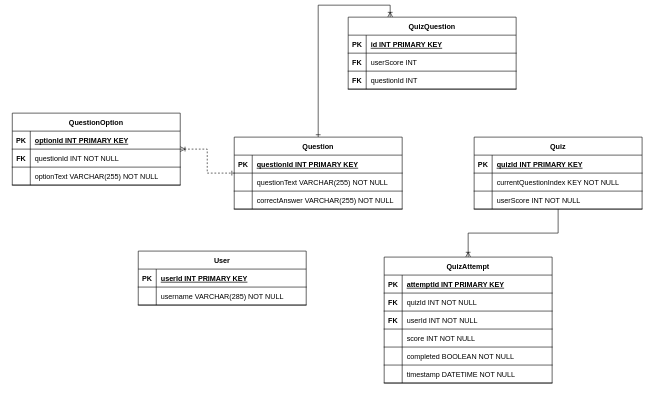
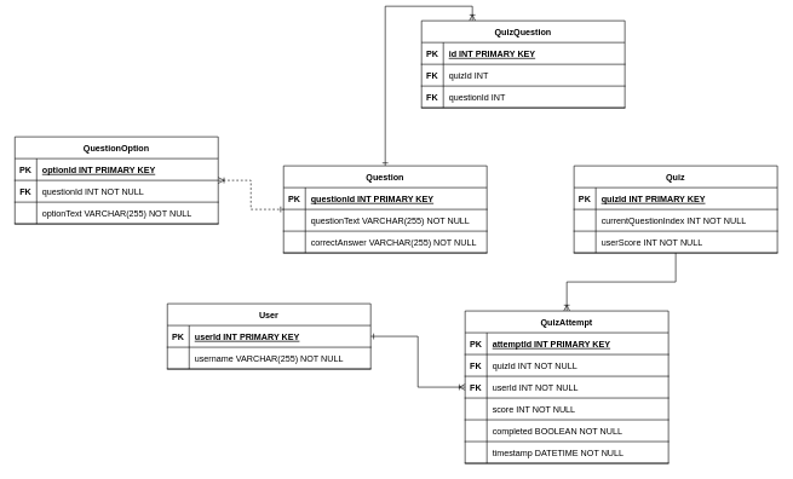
  <mxCell id="0" />
  <mxCell id="1" parent="0" />
  <mxCell id="2" style="edgeStyle=orthogonalEdgeStyle;rounded=0;orthogonalLoop=1;jettySize=auto;html=1;endArrow=ERoneToMany;endFill=0;startArrow=ERone;startFill=0;dashed=1;" parent="1" source="4" target="14" edge="1"><mxGeometry relative="1" as="geometry" /></mxCell>
  <mxCell id="3" style="edgeStyle=orthogonalEdgeStyle;rounded=0;orthogonalLoop=1;jettySize=auto;html=1;entryX=0.25;entryY=0;entryDx=0;entryDy=0;startArrow=ERone;startFill=0;endArrow=ERoneToMany;endFill=0;" parent="1" source="4" target="35" edge="1"><mxGeometry relative="1" as="geometry" /></mxCell>
  <mxCell id="4" value="Question" style="shape=table;startSize=30;container=1;collapsible=1;childLayout=tableLayout;fixedRows=1;rowLines=0;fontStyle=1;align=center;resizeLast=1;" parent="1" vertex="1"><mxGeometry x="390" y="220" width="280" height="120" as="geometry" /></mxCell>
  <mxCell id="5" value="" style="shape=partialRectangle;collapsible=0;dropTarget=0;pointerEvents=0;fillColor=none;points=[[0,0.5],[1,0.5]];portConstraint=eastwest;top=0;left=0;right=0;bottom=1;" parent="4" vertex="1"><mxGeometry y="30" width="280" height="30" as="geometry" /></mxCell>
  <mxCell id="6" value="PK" style="shape=partialRectangle;overflow=hidden;connectable=0;fillColor=none;top=0;left=0;bottom=0;right=0;fontStyle=1;" parent="5" vertex="1"><mxGeometry width="30" height="30" as="geometry"><mxRectangle width="30" height="30" as="alternateBounds" /></mxGeometry></mxCell>
  <mxCell id="7" value="questionId INT PRIMARY KEY " style="shape=partialRectangle;overflow=hidden;connectable=0;fillColor=none;top=0;left=0;bottom=0;right=0;align=left;spacingLeft=6;fontStyle=5;" parent="5" vertex="1"><mxGeometry x="30" width="250" height="30" as="geometry"><mxRectangle width="250" height="30" as="alternateBounds" /></mxGeometry></mxCell>
  <mxCell id="8" style="shape=partialRectangle;collapsible=0;dropTarget=0;pointerEvents=0;fillColor=none;points=[[0,0.5],[1,0.5]];portConstraint=eastwest;top=0;left=0;right=0;bottom=1;" parent="4" vertex="1"><mxGeometry y="60" width="280" height="30" as="geometry" /></mxCell>
  <mxCell id="9" style="shape=partialRectangle;overflow=hidden;connectable=0;fillColor=none;top=0;left=0;bottom=0;right=0;fontStyle=1;" parent="8" vertex="1"><mxGeometry width="30" height="30" as="geometry"><mxRectangle width="30" height="30" as="alternateBounds" /></mxGeometry></mxCell>
  <mxCell id="10" value="questionText VARCHAR(255) NOT NULL" style="shape=partialRectangle;overflow=hidden;connectable=0;fillColor=none;top=0;left=0;bottom=0;right=0;align=left;spacingLeft=6;fontStyle=0;" parent="8" vertex="1"><mxGeometry x="30" width="250" height="30" as="geometry"><mxRectangle width="250" height="30" as="alternateBounds" /></mxGeometry></mxCell>
  <mxCell id="11" style="shape=partialRectangle;collapsible=0;dropTarget=0;pointerEvents=0;fillColor=none;points=[[0,0.5],[1,0.5]];portConstraint=eastwest;top=0;left=0;right=0;bottom=1;" parent="4" vertex="1"><mxGeometry y="90" width="280" height="30" as="geometry" /></mxCell>
  <mxCell id="12" style="shape=partialRectangle;overflow=hidden;connectable=0;fillColor=none;top=0;left=0;bottom=0;right=0;fontStyle=1;" parent="11" vertex="1"><mxGeometry width="30" height="30" as="geometry"><mxRectangle width="30" height="30" as="alternateBounds" /></mxGeometry></mxCell>
  <mxCell id="13" value="correctAnswer VARCHAR(255) NOT NULL" style="shape=partialRectangle;overflow=hidden;connectable=0;fillColor=none;top=0;left=0;bottom=0;right=0;align=left;spacingLeft=6;fontStyle=0;" parent="11" vertex="1"><mxGeometry x="30" width="250" height="30" as="geometry"><mxRectangle width="250" height="30" as="alternateBounds" /></mxGeometry></mxCell>
  <mxCell id="14" value="QuestionOption" style="shape=table;startSize=30;container=1;collapsible=1;childLayout=tableLayout;fixedRows=1;rowLines=0;fontStyle=1;align=center;resizeLast=1;" parent="1" vertex="1"><mxGeometry x="20" y="180" width="280" height="120" as="geometry" /></mxCell>
  <mxCell id="15" value="" style="shape=partialRectangle;collapsible=0;dropTarget=0;pointerEvents=0;fillColor=none;points=[[0,0.5],[1,0.5]];portConstraint=eastwest;top=0;left=0;right=0;bottom=1;" parent="14" vertex="1"><mxGeometry y="30" width="280" height="30" as="geometry" /></mxCell>
  <mxCell id="16" value="PK" style="shape=partialRectangle;overflow=hidden;connectable=0;fillColor=none;top=0;left=0;bottom=0;right=0;fontStyle=1;" parent="15" vertex="1"><mxGeometry width="30" height="30" as="geometry"><mxRectangle width="30" height="30" as="alternateBounds" /></mxGeometry></mxCell>
  <mxCell id="17" value="optionId INT PRIMARY KEY " style="shape=partialRectangle;overflow=hidden;connectable=0;fillColor=none;top=0;left=0;bottom=0;right=0;align=left;spacingLeft=6;fontStyle=5;" parent="15" vertex="1"><mxGeometry x="30" width="250" height="30" as="geometry"><mxRectangle width="250" height="30" as="alternateBounds" /></mxGeometry></mxCell>
  <mxCell id="18" style="shape=partialRectangle;collapsible=0;dropTarget=0;pointerEvents=0;fillColor=none;points=[[0,0.5],[1,0.5]];portConstraint=eastwest;top=0;left=0;right=0;bottom=1;" parent="14" vertex="1"><mxGeometry y="60" width="280" height="30" as="geometry" /></mxCell>
  <mxCell id="19" value="FK" style="shape=partialRectangle;overflow=hidden;connectable=0;fillColor=none;top=0;left=0;bottom=0;right=0;fontStyle=1;" parent="18" vertex="1"><mxGeometry width="30" height="30" as="geometry"><mxRectangle width="30" height="30" as="alternateBounds" /></mxGeometry></mxCell>
  <mxCell id="20" value="questionId INT NOT NULL" style="shape=partialRectangle;overflow=hidden;connectable=0;fillColor=none;top=0;left=0;bottom=0;right=0;align=left;spacingLeft=6;fontStyle=0;" parent="18" vertex="1"><mxGeometry x="30" width="250" height="30" as="geometry"><mxRectangle width="250" height="30" as="alternateBounds" /></mxGeometry></mxCell>
  <mxCell id="21" style="shape=partialRectangle;collapsible=0;dropTarget=0;pointerEvents=0;fillColor=none;points=[[0,0.5],[1,0.5]];portConstraint=eastwest;top=0;left=0;right=0;bottom=1;" parent="14" vertex="1"><mxGeometry y="90" width="280" height="30" as="geometry" /></mxCell>
  <mxCell id="22" style="shape=partialRectangle;overflow=hidden;connectable=0;fillColor=none;top=0;left=0;bottom=0;right=0;fontStyle=1;" parent="21" vertex="1"><mxGeometry width="30" height="30" as="geometry"><mxRectangle width="30" height="30" as="alternateBounds" /></mxGeometry></mxCell>
  <mxCell id="23" value="optionText VARCHAR(255) NOT NULL" style="shape=partialRectangle;overflow=hidden;connectable=0;fillColor=none;top=0;left=0;bottom=0;right=0;align=left;spacingLeft=6;fontStyle=0;" parent="21" vertex="1"><mxGeometry x="30" width="250" height="30" as="geometry"><mxRectangle width="250" height="30" as="alternateBounds" /></mxGeometry></mxCell>
  <mxCell id="24" style="edgeStyle=orthogonalEdgeStyle;rounded=0;orthogonalLoop=1;jettySize=auto;html=1;entryX=0.5;entryY=0;entryDx=0;entryDy=0;endArrow=ERoneToMany;endFill=0;" edge="1" parent="1" source="25" target="53"><mxGeometry relative="1" as="geometry" /></mxCell>
  <mxCell id="25" value="Quiz" style="shape=table;startSize=30;container=1;collapsible=1;childLayout=tableLayout;fixedRows=1;rowLines=0;fontStyle=1;align=center;resizeLast=1;" parent="1" vertex="1"><mxGeometry x="790" y="220" width="280" height="120" as="geometry" /></mxCell>
  <mxCell id="26" value="" style="shape=partialRectangle;collapsible=0;dropTarget=0;pointerEvents=0;fillColor=none;points=[[0,0.5],[1,0.5]];portConstraint=eastwest;top=0;left=0;right=0;bottom=1;" parent="25" vertex="1"><mxGeometry y="30" width="280" height="30" as="geometry" /></mxCell>
  <mxCell id="27" value="PK" style="shape=partialRectangle;overflow=hidden;connectable=0;fillColor=none;top=0;left=0;bottom=0;right=0;fontStyle=1;" parent="26" vertex="1"><mxGeometry width="30" height="30" as="geometry"><mxRectangle width="30" height="30" as="alternateBounds" /></mxGeometry></mxCell>
  <mxCell id="28" value="quizId INT PRIMARY KEY " style="shape=partialRectangle;overflow=hidden;connectable=0;fillColor=none;top=0;left=0;bottom=0;right=0;align=left;spacingLeft=6;fontStyle=5;" parent="26" vertex="1"><mxGeometry x="30" width="250" height="30" as="geometry"><mxRectangle width="250" height="30" as="alternateBounds" /></mxGeometry></mxCell>
  <mxCell id="29" style="shape=partialRectangle;collapsible=0;dropTarget=0;pointerEvents=0;fillColor=none;points=[[0,0.5],[1,0.5]];portConstraint=eastwest;top=0;left=0;right=0;bottom=1;" parent="25" vertex="1"><mxGeometry y="60" width="280" height="30" as="geometry" /></mxCell>
  <mxCell id="30" style="shape=partialRectangle;overflow=hidden;connectable=0;fillColor=none;top=0;left=0;bottom=0;right=0;fontStyle=1;" parent="29" vertex="1"><mxGeometry width="30" height="30" as="geometry"><mxRectangle width="30" height="30" as="alternateBounds" /></mxGeometry></mxCell>
- <mxCell id="31" value="currentQuestionIndex KEY NOT NULL" style="shape=partialRectangle;overflow=hidden;connectable=0;fillColor=none;top=0;left=0;bottom=0;right=0;align=left;spacingLeft=6;fontStyle=0;" parent="29" vertex="1"><mxGeometry x="30" width="250" height="30" as="geometry"><mxRectangle width="250" height="30" as="alternateBounds" /></mxGeometry></mxCell>
+ <mxCell id="31" value="currentQuestionIndex INT NOT NULL" style="shape=partialRectangle;overflow=hidden;connectable=0;fillColor=none;top=0;left=0;bottom=0;right=0;align=left;spacingLeft=6;fontStyle=0;" parent="29" vertex="1"><mxGeometry x="30" width="250" height="30" as="geometry"><mxRectangle width="250" height="30" as="alternateBounds" /></mxGeometry></mxCell>
  <mxCell id="32" style="shape=partialRectangle;collapsible=0;dropTarget=0;pointerEvents=0;fillColor=none;points=[[0,0.5],[1,0.5]];portConstraint=eastwest;top=0;left=0;right=0;bottom=1;" parent="25" vertex="1"><mxGeometry y="90" width="280" height="30" as="geometry" /></mxCell>
  <mxCell id="33" style="shape=partialRectangle;overflow=hidden;connectable=0;fillColor=none;top=0;left=0;bottom=0;right=0;fontStyle=1;" parent="32" vertex="1"><mxGeometry width="30" height="30" as="geometry"><mxRectangle width="30" height="30" as="alternateBounds" /></mxGeometry></mxCell>
  <mxCell id="34" value="userScore INT NOT NULL" style="shape=partialRectangle;overflow=hidden;connectable=0;fillColor=none;top=0;left=0;bottom=0;right=0;align=left;spacingLeft=6;fontStyle=0;" parent="32" vertex="1"><mxGeometry x="30" width="250" height="30" as="geometry"><mxRectangle width="250" height="30" as="alternateBounds" /></mxGeometry></mxCell>
  <mxCell id="35" value="QuizQuestion" style="shape=table;startSize=30;container=1;collapsible=1;childLayout=tableLayout;fixedRows=1;rowLines=0;fontStyle=1;align=center;resizeLast=1;" parent="1" vertex="1"><mxGeometry x="580" y="20" width="280" height="120" as="geometry" /></mxCell>
  <mxCell id="36" value="" style="shape=partialRectangle;collapsible=0;dropTarget=0;pointerEvents=0;fillColor=none;points=[[0,0.5],[1,0.5]];portConstraint=eastwest;top=0;left=0;right=0;bottom=1;" parent="35" vertex="1"><mxGeometry y="30" width="280" height="30" as="geometry" /></mxCell>
  <mxCell id="37" value="PK" style="shape=partialRectangle;overflow=hidden;connectable=0;fillColor=none;top=0;left=0;bottom=0;right=0;fontStyle=1;" parent="36" vertex="1"><mxGeometry width="30" height="30" as="geometry"><mxRectangle width="30" height="30" as="alternateBounds" /></mxGeometry></mxCell>
  <mxCell id="38" value="id INT PRIMARY KEY " style="shape=partialRectangle;overflow=hidden;connectable=0;fillColor=none;top=0;left=0;bottom=0;right=0;align=left;spacingLeft=6;fontStyle=5;" parent="36" vertex="1"><mxGeometry x="30" width="250" height="30" as="geometry"><mxRectangle width="250" height="30" as="alternateBounds" /></mxGeometry></mxCell>
  <mxCell id="39" style="shape=partialRectangle;collapsible=0;dropTarget=0;pointerEvents=0;fillColor=none;points=[[0,0.5],[1,0.5]];portConstraint=eastwest;top=0;left=0;right=0;bottom=1;" parent="35" vertex="1"><mxGeometry y="60" width="280" height="30" as="geometry" /></mxCell>
  <mxCell id="40" value="FK" style="shape=partialRectangle;overflow=hidden;connectable=0;fillColor=none;top=0;left=0;bottom=0;right=0;fontStyle=1;" parent="39" vertex="1"><mxGeometry width="30" height="30" as="geometry"><mxRectangle width="30" height="30" as="alternateBounds" /></mxGeometry></mxCell>
- <mxCell id="41" value="userScore INT" style="shape=partialRectangle;overflow=hidden;connectable=0;fillColor=none;top=0;left=0;bottom=0;right=0;align=left;spacingLeft=6;fontStyle=0;" parent="39" vertex="1"><mxGeometry x="30" width="250" height="30" as="geometry"><mxRectangle width="250" height="30" as="alternateBounds" /></mxGeometry></mxCell>
+ <mxCell id="41" value="quizId INT" style="shape=partialRectangle;overflow=hidden;connectable=0;fillColor=none;top=0;left=0;bottom=0;right=0;align=left;spacingLeft=6;fontStyle=0;" parent="39" vertex="1"><mxGeometry x="30" width="250" height="30" as="geometry"><mxRectangle width="250" height="30" as="alternateBounds" /></mxGeometry></mxCell>
  <mxCell id="42" style="shape=partialRectangle;collapsible=0;dropTarget=0;pointerEvents=0;fillColor=none;points=[[0,0.5],[1,0.5]];portConstraint=eastwest;top=0;left=0;right=0;bottom=1;" parent="35" vertex="1"><mxGeometry y="90" width="280" height="30" as="geometry" /></mxCell>
  <mxCell id="43" value="FK" style="shape=partialRectangle;overflow=hidden;connectable=0;fillColor=none;top=0;left=0;bottom=0;right=0;fontStyle=1;" parent="42" vertex="1"><mxGeometry width="30" height="30" as="geometry"><mxRectangle width="30" height="30" as="alternateBounds" /></mxGeometry></mxCell>
  <mxCell id="44" value="questionId INT" style="shape=partialRectangle;overflow=hidden;connectable=0;fillColor=none;top=0;left=0;bottom=0;right=0;align=left;spacingLeft=6;fontStyle=0;" parent="42" vertex="1"><mxGeometry x="30" width="250" height="30" as="geometry"><mxRectangle width="250" height="30" as="alternateBounds" /></mxGeometry></mxCell>
+ <mxCell id="45" style="edgeStyle=orthogonalEdgeStyle;rounded=0;orthogonalLoop=1;jettySize=auto;html=1;startArrow=ERone;startFill=0;endArrow=ERoneToMany;endFill=0;" parent="1" source="46" target="53" edge="1"><mxGeometry relative="1" as="geometry" /></mxCell>
  <mxCell id="46" value="User" style="shape=table;startSize=30;container=1;collapsible=1;childLayout=tableLayout;fixedRows=1;rowLines=0;fontStyle=1;align=center;resizeLast=1;" parent="1" vertex="1"><mxGeometry x="230" y="410" width="280" height="90" as="geometry" /></mxCell>
  <mxCell id="47" value="" style="shape=partialRectangle;collapsible=0;dropTarget=0;pointerEvents=0;fillColor=none;points=[[0,0.5],[1,0.5]];portConstraint=eastwest;top=0;left=0;right=0;bottom=1;" parent="46" vertex="1"><mxGeometry y="30" width="280" height="30" as="geometry" /></mxCell>
  <mxCell id="48" value="PK" style="shape=partialRectangle;overflow=hidden;connectable=0;fillColor=none;top=0;left=0;bottom=0;right=0;fontStyle=1;" parent="47" vertex="1"><mxGeometry width="30" height="30" as="geometry"><mxRectangle width="30" height="30" as="alternateBounds" /></mxGeometry></mxCell>
  <mxCell id="49" value="userId INT PRIMARY KEY " style="shape=partialRectangle;overflow=hidden;connectable=0;fillColor=none;top=0;left=0;bottom=0;right=0;align=left;spacingLeft=6;fontStyle=5;" parent="47" vertex="1"><mxGeometry x="30" width="250" height="30" as="geometry"><mxRectangle width="250" height="30" as="alternateBounds" /></mxGeometry></mxCell>
  <mxCell id="50" style="shape=partialRectangle;collapsible=0;dropTarget=0;pointerEvents=0;fillColor=none;points=[[0,0.5],[1,0.5]];portConstraint=eastwest;top=0;left=0;right=0;bottom=1;" parent="46" vertex="1"><mxGeometry y="60" width="280" height="30" as="geometry" /></mxCell>
  <mxCell id="51" style="shape=partialRectangle;overflow=hidden;connectable=0;fillColor=none;top=0;left=0;bottom=0;right=0;fontStyle=1;" parent="50" vertex="1"><mxGeometry width="30" height="30" as="geometry"><mxRectangle width="30" height="30" as="alternateBounds" /></mxGeometry></mxCell>
- <mxCell id="52" value="username VARCHAR(285) NOT NULL" style="shape=partialRectangle;overflow=hidden;connectable=0;fillColor=none;top=0;left=0;bottom=0;right=0;align=left;spacingLeft=6;fontStyle=0;" parent="50" vertex="1"><mxGeometry x="30" width="250" height="30" as="geometry"><mxRectangle width="250" height="30" as="alternateBounds" /></mxGeometry></mxCell>
+ <mxCell id="52" value="username VARCHAR(255) NOT NULL" style="shape=partialRectangle;overflow=hidden;connectable=0;fillColor=none;top=0;left=0;bottom=0;right=0;align=left;spacingLeft=6;fontStyle=0;" parent="50" vertex="1"><mxGeometry x="30" width="250" height="30" as="geometry"><mxRectangle width="250" height="30" as="alternateBounds" /></mxGeometry></mxCell>
  <mxCell id="53" value="QuizAttempt" style="shape=table;startSize=30;container=1;collapsible=1;childLayout=tableLayout;fixedRows=1;rowLines=0;fontStyle=1;align=center;resizeLast=1;" parent="1" vertex="1"><mxGeometry x="640" y="420" width="280" height="210" as="geometry" /></mxCell>
  <mxCell id="54" style="shape=partialRectangle;collapsible=0;dropTarget=0;pointerEvents=0;fillColor=none;points=[[0,0.5],[1,0.5]];portConstraint=eastwest;top=0;left=0;right=0;bottom=1;" parent="53" vertex="1"><mxGeometry y="30" width="280" height="30" as="geometry" /></mxCell>
  <mxCell id="55" value="PK" style="shape=partialRectangle;overflow=hidden;connectable=0;fillColor=none;top=0;left=0;bottom=0;right=0;fontStyle=1;" parent="54" vertex="1"><mxGeometry width="30" height="30" as="geometry"><mxRectangle width="30" height="30" as="alternateBounds" /></mxGeometry></mxCell>
  <mxCell id="56" value="attemptId INT PRIMARY KEY" style="shape=partialRectangle;overflow=hidden;connectable=0;fillColor=none;top=0;left=0;bottom=0;right=0;align=left;spacingLeft=6;fontStyle=5;" parent="54" vertex="1"><mxGeometry x="30" width="250" height="30" as="geometry"><mxRectangle width="250" height="30" as="alternateBounds" /></mxGeometry></mxCell>
  <mxCell id="57" style="shape=partialRectangle;collapsible=0;dropTarget=0;pointerEvents=0;fillColor=none;points=[[0,0.5],[1,0.5]];portConstraint=eastwest;top=0;left=0;right=0;bottom=1;" parent="53" vertex="1"><mxGeometry y="60" width="280" height="30" as="geometry" /></mxCell>
  <mxCell id="58" value="FK" style="shape=partialRectangle;overflow=hidden;connectable=0;fillColor=none;top=0;left=0;bottom=0;right=0;fontStyle=1;" parent="57" vertex="1"><mxGeometry width="30" height="30" as="geometry"><mxRectangle width="30" height="30" as="alternateBounds" /></mxGeometry></mxCell>
  <mxCell id="59" value="quizId INT NOT NULL" style="shape=partialRectangle;overflow=hidden;connectable=0;fillColor=none;top=0;left=0;bottom=0;right=0;align=left;spacingLeft=6;fontStyle=0;" parent="57" vertex="1"><mxGeometry x="30" width="250" height="30" as="geometry"><mxRectangle width="250" height="30" as="alternateBounds" /></mxGeometry></mxCell>
  <mxCell id="60" style="shape=partialRectangle;collapsible=0;dropTarget=0;pointerEvents=0;fillColor=none;points=[[0,0.5],[1,0.5]];portConstraint=eastwest;top=0;left=0;right=0;bottom=1;" parent="53" vertex="1"><mxGeometry y="90" width="280" height="30" as="geometry" /></mxCell>
  <mxCell id="61" value="FK" style="shape=partialRectangle;overflow=hidden;connectable=0;fillColor=none;top=0;left=0;bottom=0;right=0;fontStyle=1;" parent="60" vertex="1"><mxGeometry width="30" height="30" as="geometry"><mxRectangle width="30" height="30" as="alternateBounds" /></mxGeometry></mxCell>
  <mxCell id="62" value="userId INT NOT NULL" style="shape=partialRectangle;overflow=hidden;connectable=0;fillColor=none;top=0;left=0;bottom=0;right=0;align=left;spacingLeft=6;fontStyle=0;" parent="60" vertex="1"><mxGeometry x="30" width="250" height="30" as="geometry"><mxRectangle width="250" height="30" as="alternateBounds" /></mxGeometry></mxCell>
  <mxCell id="63" value="" style="shape=partialRectangle;collapsible=0;dropTarget=0;pointerEvents=0;fillColor=none;points=[[0,0.5],[1,0.5]];portConstraint=eastwest;top=0;left=0;right=0;bottom=1;" parent="53" vertex="1"><mxGeometry y="120" width="280" height="30" as="geometry" /></mxCell>
  <mxCell id="64" value="" style="shape=partialRectangle;overflow=hidden;connectable=0;fillColor=none;top=0;left=0;bottom=0;right=0;fontStyle=1;" parent="63" vertex="1"><mxGeometry width="30" height="30" as="geometry"><mxRectangle width="30" height="30" as="alternateBounds" /></mxGeometry></mxCell>
  <mxCell id="65" value="score INT NOT NULL " style="shape=partialRectangle;overflow=hidden;connectable=0;fillColor=none;top=0;left=0;bottom=0;right=0;align=left;spacingLeft=6;fontStyle=0;" parent="63" vertex="1"><mxGeometry x="30" width="250" height="30" as="geometry"><mxRectangle width="250" height="30" as="alternateBounds" /></mxGeometry></mxCell>
  <mxCell id="66" style="shape=partialRectangle;collapsible=0;dropTarget=0;pointerEvents=0;fillColor=none;points=[[0,0.5],[1,0.5]];portConstraint=eastwest;top=0;left=0;right=0;bottom=1;" parent="53" vertex="1"><mxGeometry y="150" width="280" height="30" as="geometry" /></mxCell>
  <mxCell id="67" style="shape=partialRectangle;overflow=hidden;connectable=0;fillColor=none;top=0;left=0;bottom=0;right=0;fontStyle=1;" parent="66" vertex="1"><mxGeometry width="30" height="30" as="geometry"><mxRectangle width="30" height="30" as="alternateBounds" /></mxGeometry></mxCell>
  <mxCell id="68" value="completed BOOLEAN NOT NULL" style="shape=partialRectangle;overflow=hidden;connectable=0;fillColor=none;top=0;left=0;bottom=0;right=0;align=left;spacingLeft=6;fontStyle=0;" parent="66" vertex="1"><mxGeometry x="30" width="250" height="30" as="geometry"><mxRectangle width="250" height="30" as="alternateBounds" /></mxGeometry></mxCell>
  <mxCell id="69" style="shape=partialRectangle;collapsible=0;dropTarget=0;pointerEvents=0;fillColor=none;points=[[0,0.5],[1,0.5]];portConstraint=eastwest;top=0;left=0;right=0;bottom=1;" parent="53" vertex="1"><mxGeometry y="180" width="280" height="30" as="geometry" /></mxCell>
  <mxCell id="70" style="shape=partialRectangle;overflow=hidden;connectable=0;fillColor=none;top=0;left=0;bottom=0;right=0;fontStyle=1;" parent="69" vertex="1"><mxGeometry width="30" height="30" as="geometry"><mxRectangle width="30" height="30" as="alternateBounds" /></mxGeometry></mxCell>
  <mxCell id="71" value="timestamp DATETIME NOT NULL" style="shape=partialRectangle;overflow=hidden;connectable=0;fillColor=none;top=0;left=0;bottom=0;right=0;align=left;spacingLeft=6;fontStyle=0;" parent="69" vertex="1"><mxGeometry x="30" width="250" height="30" as="geometry"><mxRectangle width="250" height="30" as="alternateBounds" /></mxGeometry></mxCell>
